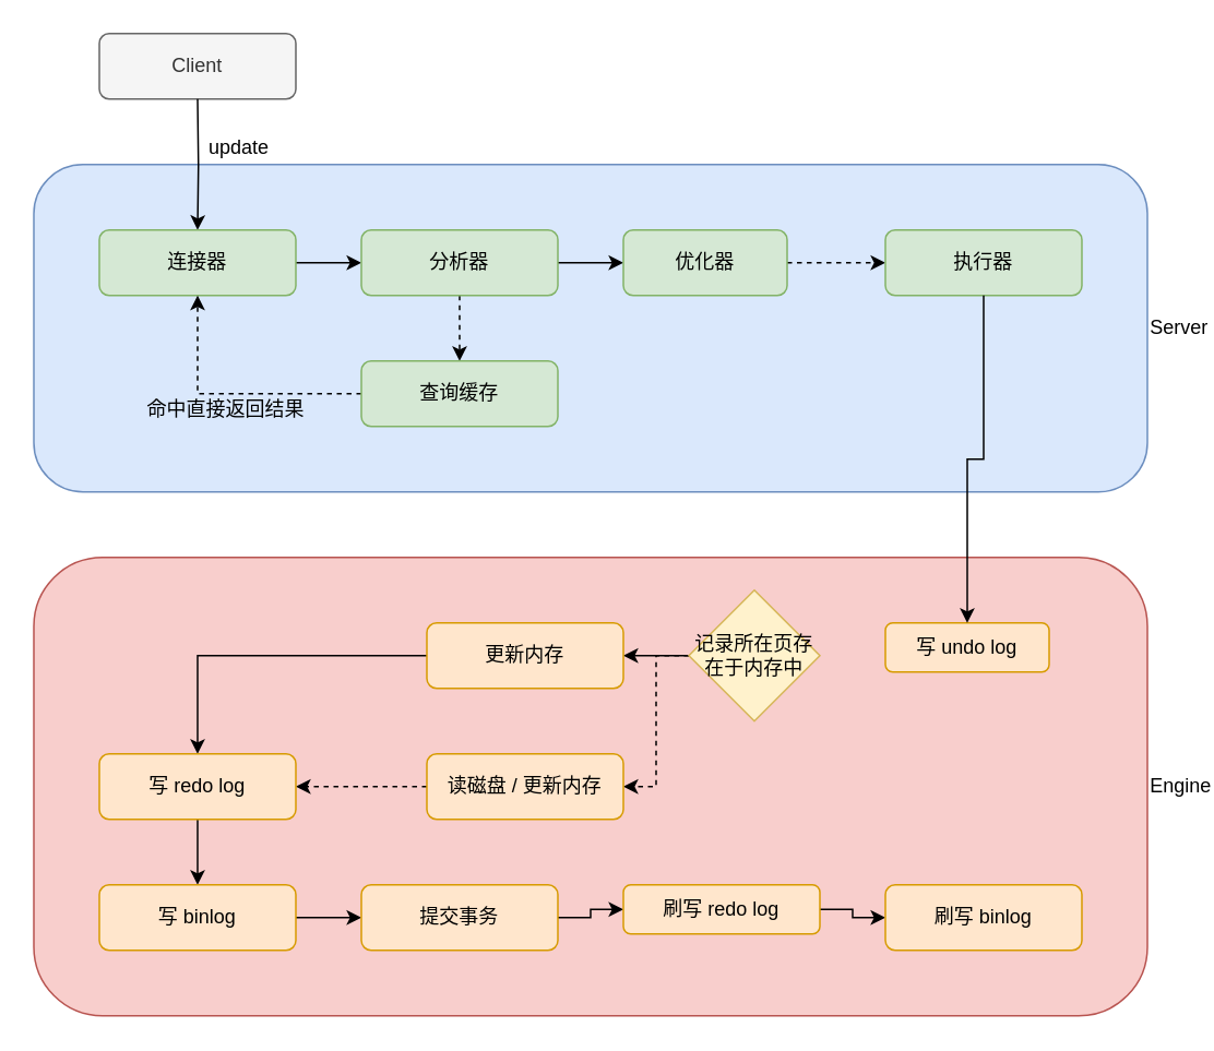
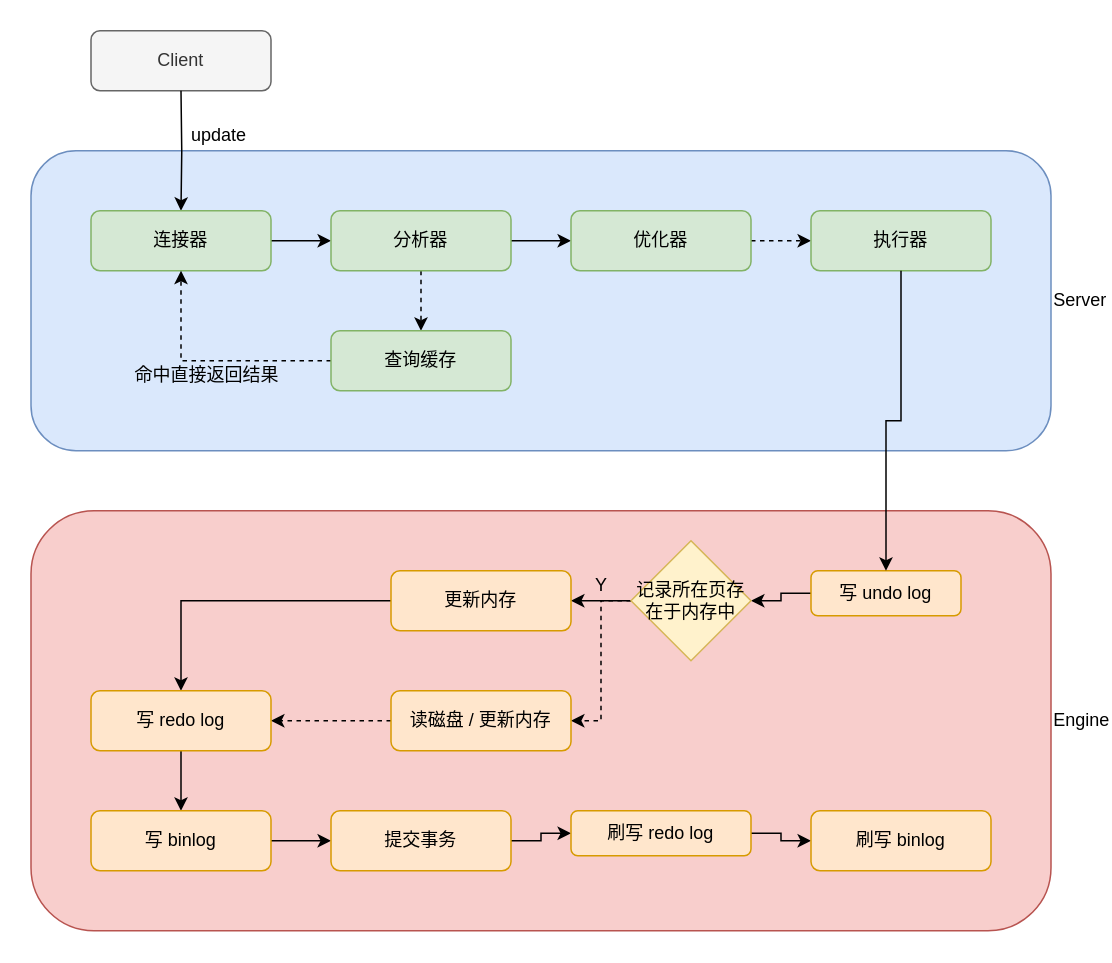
  <mxCell id="0" />
  <mxCell id="1" parent="0" />
  <mxCell id="2" value="Client" style="rounded=1;whiteSpace=wrap;html=1;labelPosition=center;verticalLabelPosition=middle;align=center;verticalAlign=middle;fillColor=#f5f5f5;strokeColor=#666666;fontColor=#333333;" vertex="1" parent="1"><mxGeometry x="60" y="20" width="120" height="40" as="geometry" /></mxCell>
  <mxCell id="3" value="Server" style="rounded=1;whiteSpace=wrap;html=1;labelPosition=right;verticalLabelPosition=middle;align=left;verticalAlign=middle;fillColor=#dae8fc;strokeColor=#6c8ebf;" vertex="1" parent="1"><mxGeometry x="20" y="100" width="680" height="200" as="geometry" /></mxCell>
  <mxCell id="4" style="edgeStyle=orthogonalEdgeStyle;rounded=0;orthogonalLoop=1;jettySize=auto;html=1;" edge="1" parent="1" target="6"><mxGeometry relative="1" as="geometry"><mxPoint x="120" y="60" as="sourcePoint" /></mxGeometry></mxCell>
  <mxCell id="5" style="edgeStyle=orthogonalEdgeStyle;rounded=0;orthogonalLoop=1;jettySize=auto;html=1;entryX=0;entryY=0.5;entryDx=0;entryDy=0;" edge="1" parent="1" source="6" target="9"><mxGeometry relative="1" as="geometry" /></mxCell>
  <mxCell id="6" value="连接器" style="rounded=1;whiteSpace=wrap;html=1;fillColor=#d5e8d4;strokeColor=#82b366;" vertex="1" parent="1"><mxGeometry x="60" y="140" width="120" height="40" as="geometry" /></mxCell>
  <mxCell id="7" style="edgeStyle=orthogonalEdgeStyle;rounded=0;orthogonalLoop=1;jettySize=auto;html=1;entryX=0;entryY=0.5;entryDx=0;entryDy=0;" edge="1" parent="1" source="9" target="11"><mxGeometry relative="1" as="geometry" /></mxCell>
  <mxCell id="8" style="edgeStyle=orthogonalEdgeStyle;rounded=0;orthogonalLoop=1;jettySize=auto;html=1;dashed=1;" edge="1" parent="1" source="9" target="14"><mxGeometry relative="1" as="geometry" /></mxCell>
  <mxCell id="9" value="分析器" style="rounded=1;whiteSpace=wrap;html=1;fillColor=#d5e8d4;strokeColor=#82b366;" vertex="1" parent="1"><mxGeometry x="220" y="140" width="120" height="40" as="geometry" /></mxCell>
  <mxCell id="10" style="edgeStyle=orthogonalEdgeStyle;rounded=0;orthogonalLoop=1;jettySize=auto;html=1;dashed=1;" edge="1" parent="1" source="11" target="12"><mxGeometry relative="1" as="geometry" /></mxCell>
- <mxCell id="11" value="优化器" style="rounded=1;whiteSpace=wrap;html=1;fillColor=#d5e8d4;strokeColor=#82b366;" vertex="1" parent="1"><mxGeometry x="380" y="140" width="100" height="40" as="geometry" /></mxCell>
+ <mxCell id="11" value="优化器" style="rounded=1;whiteSpace=wrap;html=1;fillColor=#d5e8d4;strokeColor=#82b366;" vertex="1" parent="1"><mxGeometry x="380" y="140" width="120" height="40" as="geometry" /></mxCell>
  <mxCell id="12" value="执行器" style="rounded=1;whiteSpace=wrap;html=1;fillColor=#d5e8d4;strokeColor=#82b366;" vertex="1" parent="1"><mxGeometry x="540" y="140" width="120" height="40" as="geometry" /></mxCell>
  <mxCell id="13" style="edgeStyle=orthogonalEdgeStyle;rounded=0;orthogonalLoop=1;jettySize=auto;html=1;entryX=0.5;entryY=1;entryDx=0;entryDy=0;dashed=1;" edge="1" parent="1" source="14" target="6"><mxGeometry relative="1" as="geometry" /></mxCell>
  <mxCell id="14" value="查询缓存" style="rounded=1;whiteSpace=wrap;html=1;fillColor=#d5e8d4;strokeColor=#82b366;" vertex="1" parent="1"><mxGeometry x="220" y="220" width="120" height="40" as="geometry" /></mxCell>
  <mxCell id="15" value="命中直接返回结果" style="text;html=1;align=center;verticalAlign=middle;resizable=0;points=[];;autosize=1;" vertex="1" parent="1"><mxGeometry x="82" y="240" width="110" height="20" as="geometry" /></mxCell>
  <mxCell id="16" value="Engine" style="rounded=1;whiteSpace=wrap;html=1;labelPosition=right;verticalLabelPosition=middle;align=left;verticalAlign=middle;fillColor=#f8cecc;strokeColor=#b85450;" vertex="1" parent="1"><mxGeometry x="20" y="340" width="680" height="280" as="geometry" /></mxCell>
+ <mxCell id="17" style="edgeStyle=orthogonalEdgeStyle;rounded=0;orthogonalLoop=1;jettySize=auto;html=1;" edge="1" parent="1" source="18" target="22"><mxGeometry relative="1" as="geometry" /></mxCell>
  <mxCell id="18" value="写 undo log" style="rounded=1;whiteSpace=wrap;html=1;fillColor=#ffe6cc;strokeColor=#d79b00;" vertex="1" parent="1"><mxGeometry x="540" y="380" width="100" height="30" as="geometry" /></mxCell>
  <mxCell id="19" style="edgeStyle=orthogonalEdgeStyle;rounded=0;orthogonalLoop=1;jettySize=auto;html=1;" edge="1" parent="1" source="12" target="18"><mxGeometry relative="1" as="geometry" /></mxCell>
  <mxCell id="20" style="edgeStyle=orthogonalEdgeStyle;rounded=0;orthogonalLoop=1;jettySize=auto;html=1;entryX=1;entryY=0.5;entryDx=0;entryDy=0;" edge="1" parent="1" source="22" target="24"><mxGeometry relative="1" as="geometry" /></mxCell>
  <mxCell id="21" style="edgeStyle=orthogonalEdgeStyle;rounded=0;orthogonalLoop=1;jettySize=auto;html=1;entryX=1;entryY=0.5;entryDx=0;entryDy=0;dashed=1;" edge="1" parent="1" source="22" target="27"><mxGeometry relative="1" as="geometry" /></mxCell>
  <mxCell id="22" value="&lt;span style=&quot;white-space: normal&quot;&gt;记录所在页存在于内存中&lt;/span&gt;" style="rhombus;whiteSpace=wrap;html=1;fillColor=#fff2cc;strokeColor=#d6b656;" vertex="1" parent="1"><mxGeometry x="420" y="360" width="80" height="80" as="geometry" /></mxCell>
  <mxCell id="23" style="edgeStyle=orthogonalEdgeStyle;rounded=0;orthogonalLoop=1;jettySize=auto;html=1;" edge="1" parent="1" source="24" target="29"><mxGeometry relative="1" as="geometry" /></mxCell>
  <mxCell id="24" value="更新内存" style="rounded=1;whiteSpace=wrap;html=1;fillColor=#ffe6cc;strokeColor=#d79b00;" vertex="1" parent="1"><mxGeometry x="260" y="380" width="120" height="40" as="geometry" /></mxCell>
+ <mxCell id="25" value="Y" style="text;html=1;align=center;verticalAlign=middle;resizable=0;points=[];;autosize=1;" vertex="1" parent="1"><mxGeometry x="390" y="380" width="20" height="20" as="geometry" /></mxCell>
  <mxCell id="26" style="edgeStyle=orthogonalEdgeStyle;rounded=0;orthogonalLoop=1;jettySize=auto;html=1;dashed=1;" edge="1" parent="1" source="27" target="29"><mxGeometry relative="1" as="geometry" /></mxCell>
  <mxCell id="27" value="读磁盘 / 更新内存" style="rounded=1;whiteSpace=wrap;html=1;fillColor=#ffe6cc;strokeColor=#d79b00;" vertex="1" parent="1"><mxGeometry x="260" y="460" width="120" height="40" as="geometry" /></mxCell>
  <mxCell id="28" style="edgeStyle=orthogonalEdgeStyle;rounded=0;orthogonalLoop=1;jettySize=auto;html=1;" edge="1" parent="1" source="29" target="31"><mxGeometry relative="1" as="geometry" /></mxCell>
  <mxCell id="29" value="写 redo log" style="rounded=1;whiteSpace=wrap;html=1;fillColor=#ffe6cc;strokeColor=#d79b00;" vertex="1" parent="1"><mxGeometry x="60" y="460" width="120" height="40" as="geometry" /></mxCell>
  <mxCell id="30" style="edgeStyle=orthogonalEdgeStyle;rounded=0;orthogonalLoop=1;jettySize=auto;html=1;entryX=0;entryY=0.5;entryDx=0;entryDy=0;" edge="1" parent="1" source="31" target="33"><mxGeometry relative="1" as="geometry"><Array as="points"><mxPoint x="210" y="560" /><mxPoint x="210" y="560" /></Array></mxGeometry></mxCell>
  <mxCell id="31" value="写 binlog" style="rounded=1;whiteSpace=wrap;html=1;fillColor=#ffe6cc;strokeColor=#d79b00;" vertex="1" parent="1"><mxGeometry x="60" y="540" width="120" height="40" as="geometry" /></mxCell>
  <mxCell id="32" style="edgeStyle=orthogonalEdgeStyle;rounded=0;orthogonalLoop=1;jettySize=auto;html=1;entryX=0;entryY=0.5;entryDx=0;entryDy=0;" edge="1" parent="1" source="33" target="35"><mxGeometry relative="1" as="geometry" /></mxCell>
  <mxCell id="33" value="提交事务" style="rounded=1;whiteSpace=wrap;html=1;fillColor=#ffe6cc;strokeColor=#d79b00;" vertex="1" parent="1"><mxGeometry x="220" y="540" width="120" height="40" as="geometry" /></mxCell>
  <mxCell id="34" style="edgeStyle=orthogonalEdgeStyle;rounded=0;orthogonalLoop=1;jettySize=auto;html=1;" edge="1" parent="1" source="35" target="36"><mxGeometry relative="1" as="geometry" /></mxCell>
  <mxCell id="35" value="刷写 redo log" style="rounded=1;whiteSpace=wrap;html=1;fillColor=#ffe6cc;strokeColor=#d79b00;" vertex="1" parent="1"><mxGeometry x="380" y="540" width="120" height="30" as="geometry" /></mxCell>
  <mxCell id="36" value="刷写 binlog" style="rounded=1;whiteSpace=wrap;html=1;fillColor=#ffe6cc;strokeColor=#d79b00;" vertex="1" parent="1"><mxGeometry x="540" y="540" width="120" height="40" as="geometry" /></mxCell>
  <mxCell id="37" value="update" style="text;html=1;align=center;verticalAlign=middle;resizable=0;points=[];;autosize=1;" vertex="1" parent="1"><mxGeometry x="120" y="80" width="50" height="20" as="geometry" /></mxCell>
